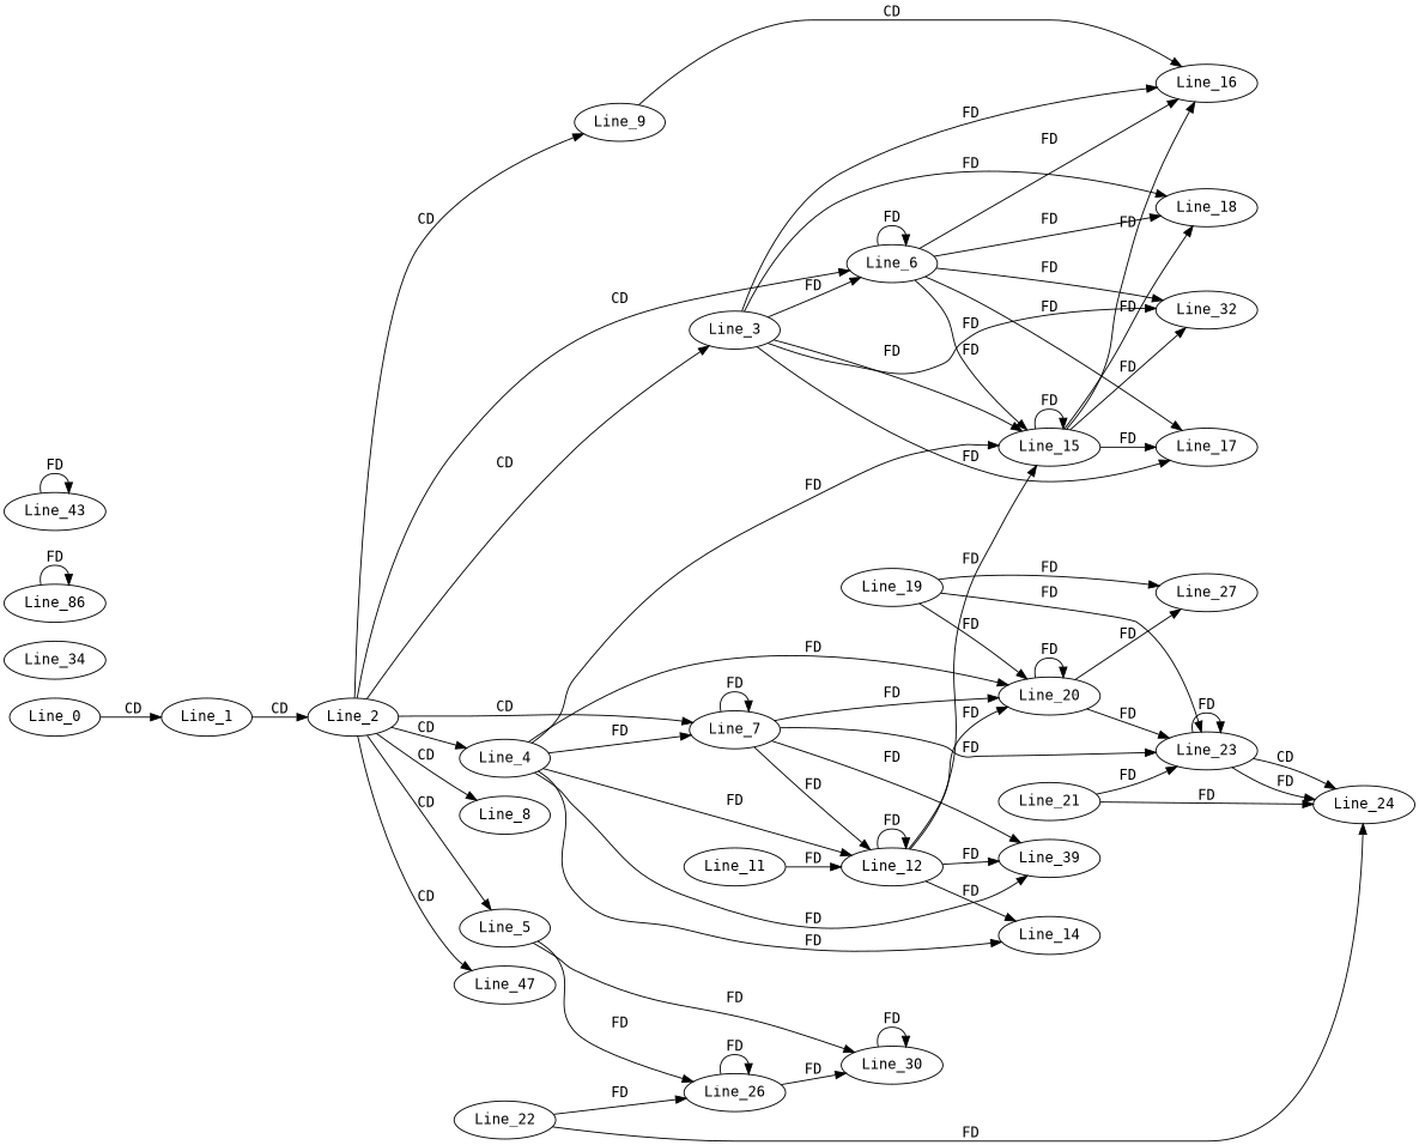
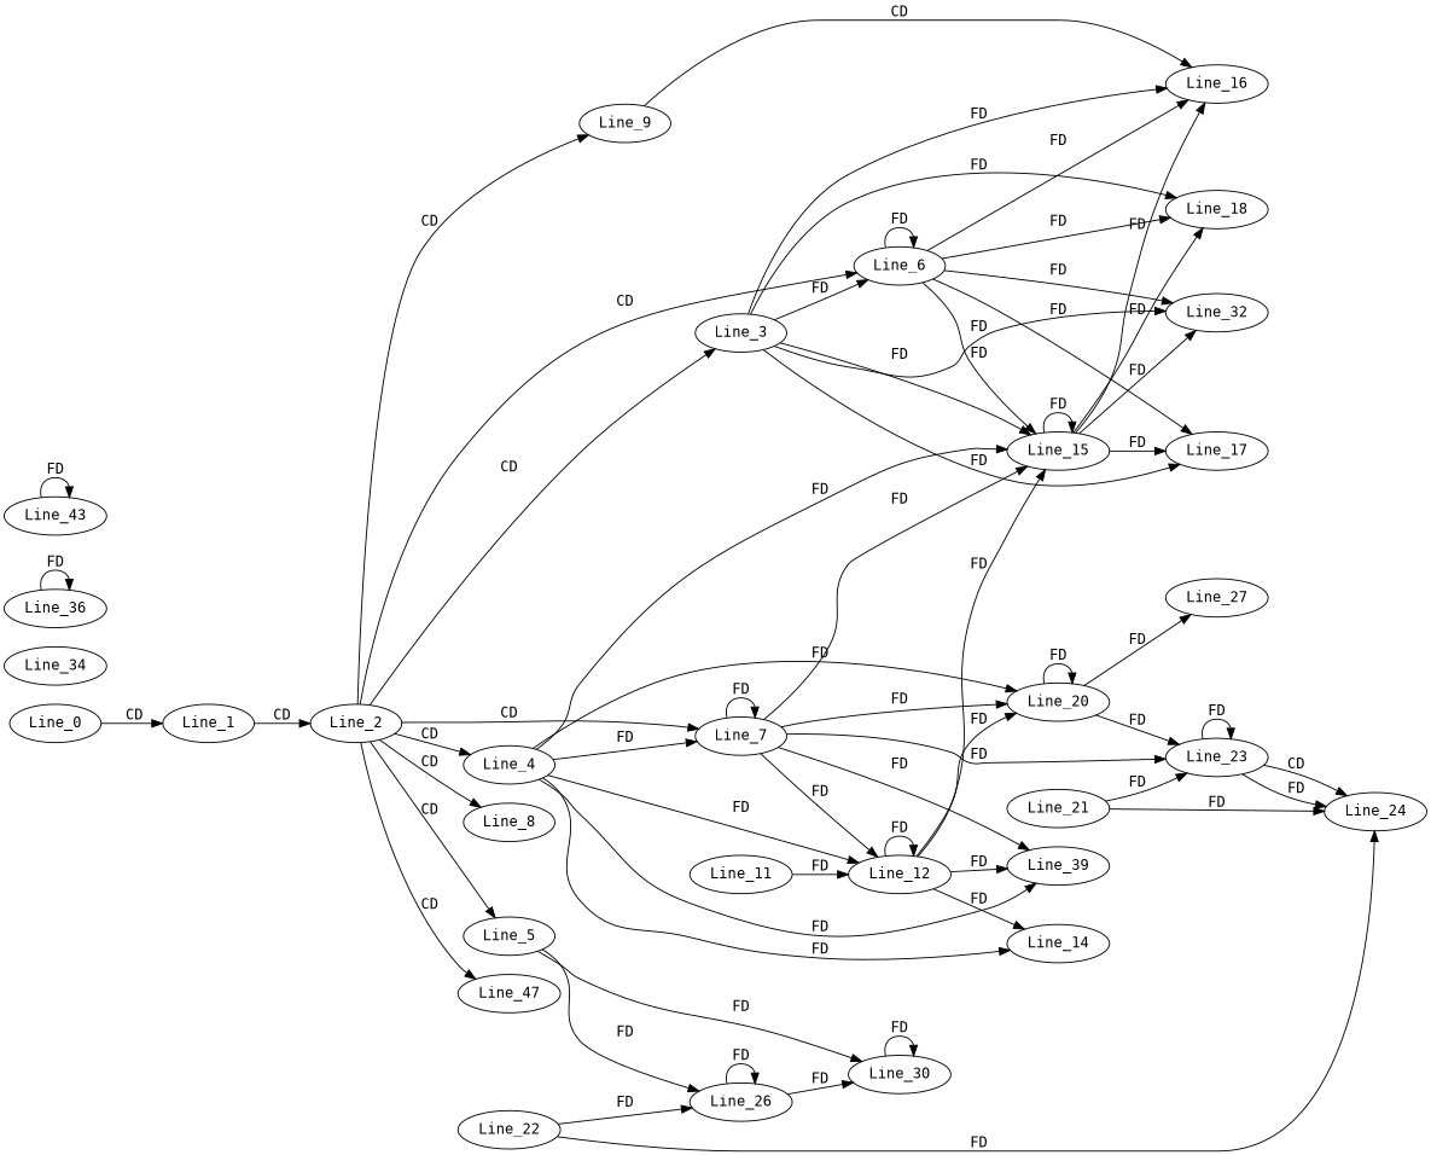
  digraph {
    fontname="DejaVu Sans Mono"
    rankdir=LR
    node [fontname="DejaVu Sans Mono"]
    edge [fontname="DejaVu Sans Mono"]
    Line_0
    Line_1
    Line_2
    Line_3
    Line_4
    Line_5
    Line_6
    Line_7
    Line_8
    Line_9
    Line_47
    Line_15
    Line_16
    Line_17
    Line_18
    Line_32
    Line_12
    Line_14
    Line_20
    Line_39
    Line_26
    Line_30
    Line_23
    Line_27
    Line_11
-   Line_19
    Line_24
    Line_21
    Line_22
    Line_34
-   Line_36 [label=Line_86]
+   Line_36
    Line_43
    Line_0 -> Line_1 [label=CD]
    Line_1 -> Line_2 [label=CD]
    Line_2 -> Line_3 [label=CD]
    Line_2 -> Line_4 [label=CD]
    Line_2 -> Line_5 [label=CD]
    Line_2 -> Line_6 [label=CD]
    Line_2 -> Line_7 [label=CD]
    Line_2 -> Line_8 [label=CD]
    Line_2 -> Line_9 [label=CD]
    Line_2 -> Line_47 [label=CD]
    Line_3 -> Line_6 [label=FD]
    Line_3 -> Line_15 [label=FD]
    Line_3 -> Line_16 [label=FD]
    Line_3 -> Line_17 [label=FD]
    Line_3 -> Line_18 [label=FD]
    Line_3 -> Line_32 [label=FD]
    Line_4 -> Line_7 [label=FD]
    Line_4 -> Line_15 [label=FD]
    Line_4 -> Line_12 [label=FD]
    Line_4 -> Line_14 [label=FD]
    Line_4 -> Line_20 [label=FD]
    Line_4 -> Line_39 [label=FD]
    Line_5 -> Line_26 [label=FD]
    Line_5 -> Line_30 [label=FD]
    Line_6 -> Line_6 [label=FD]
    Line_6 -> Line_15 [label=FD]
    Line_6 -> Line_16 [label=FD]
    Line_6 -> Line_17 [label=FD]
    Line_6 -> Line_18 [label=FD]
    Line_6 -> Line_32 [label=FD]
    Line_7 -> Line_7 [label=FD]
+   Line_7 -> Line_15 [label=FD]
    Line_7 -> Line_12 [label=FD]
    Line_7 -> Line_20 [label=FD]
    Line_7 -> Line_39 [label=FD]
    Line_7 -> Line_23 [label=FD]
    Line_9 -> Line_16 [label=CD]
    Line_15 -> Line_15 [label=FD]
    Line_15 -> Line_16 [label=FD]
    Line_15 -> Line_17 [label=FD]
    Line_15 -> Line_18 [label=FD]
    Line_15 -> Line_32 [label=FD]
    Line_12 -> Line_15 [label=FD]
    Line_12 -> Line_12 [label=FD]
    Line_12 -> Line_14 [label=FD]
    Line_12 -> Line_20 [label=FD]
    Line_12 -> Line_39 [label=FD]
    Line_20 -> Line_20 [label=FD]
    Line_20 -> Line_23 [label=FD]
    Line_20 -> Line_27 [label=FD]
    Line_26 -> Line_26 [label=FD]
    Line_26 -> Line_30 [label=FD]
    Line_30 -> Line_30 [label=FD]
    Line_23 -> Line_23 [label=FD]
    Line_23 -> Line_24 [label=CD]
    Line_23 -> Line_24 [label=FD]
    Line_11 -> Line_12 [label=FD]
-   Line_19 -> Line_20 [label=FD]
-   Line_19 -> Line_23 [label=FD]
-   Line_19 -> Line_27 [label=FD]
    Line_21 -> Line_23 [label=FD]
    Line_21 -> Line_24 [label=FD]
    Line_22 -> Line_26 [label=FD]
    Line_22 -> Line_24 [label=FD]
    Line_36 -> Line_36 [label=FD]
    Line_43 -> Line_43 [label=FD]
  }
